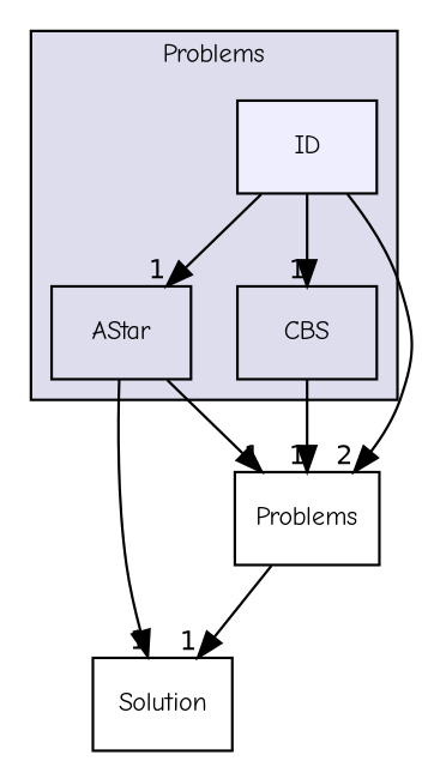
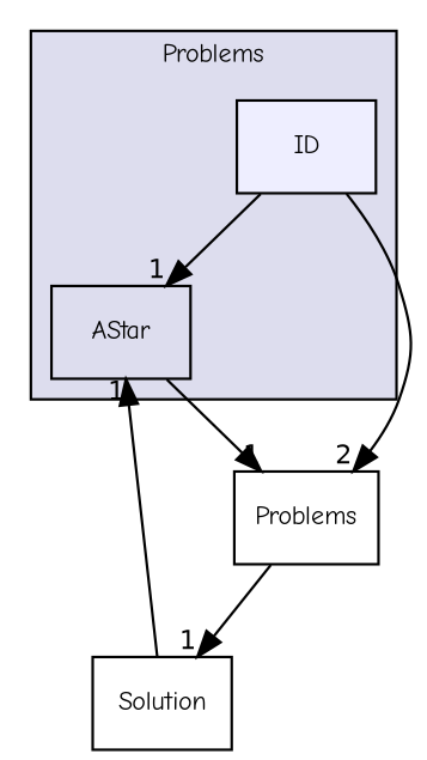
  digraph {
    compound=true
    fontname="Comic Neue"
    node [fontname="Comic Neue" fontsize=10 shape=box]
    edge [fontname="Comic Neue" headlabel=1 labeldistance=1.5 labelfontname=Helvetica labelfontsize=10]
    n1 [label=AStar]
-   n2 [label=CBS]
    n3 [fillcolor="#eeeeff" label=ID pencolor=black style=filled]
    n4 [label=Solution]
    n5 [label=Problems]
    subgraph cluster_1 {
      bgcolor="#ddddee"
      fontsize=10
      label=Problems
      pencolor=black
      n1
-     n2
      n3
    }
-   n1 -> n4
+   n4 -> n1
    n1 -> n5
-   n2 -> n5
    n3 -> n1
-   n3 -> n2
    n3 -> n5 [headlabel=2]
    n5 -> n4
  }
